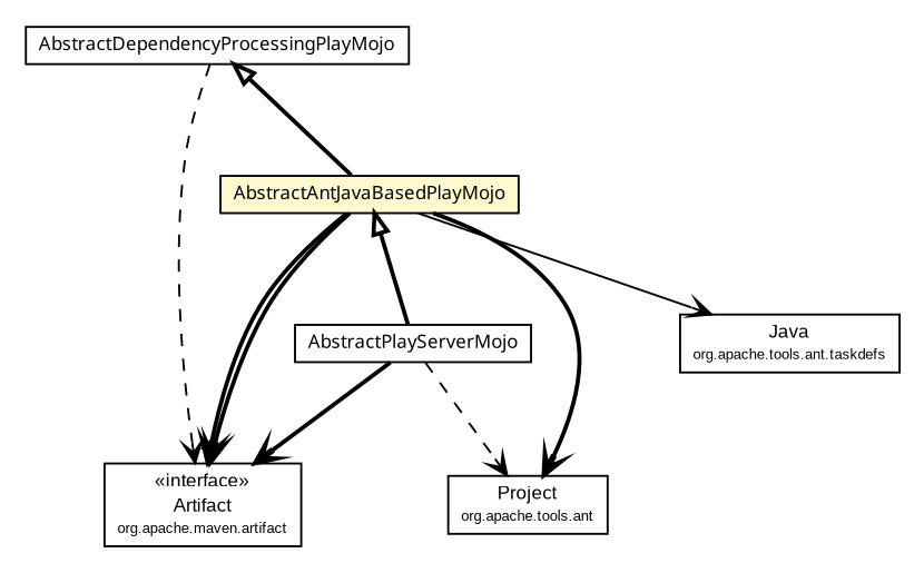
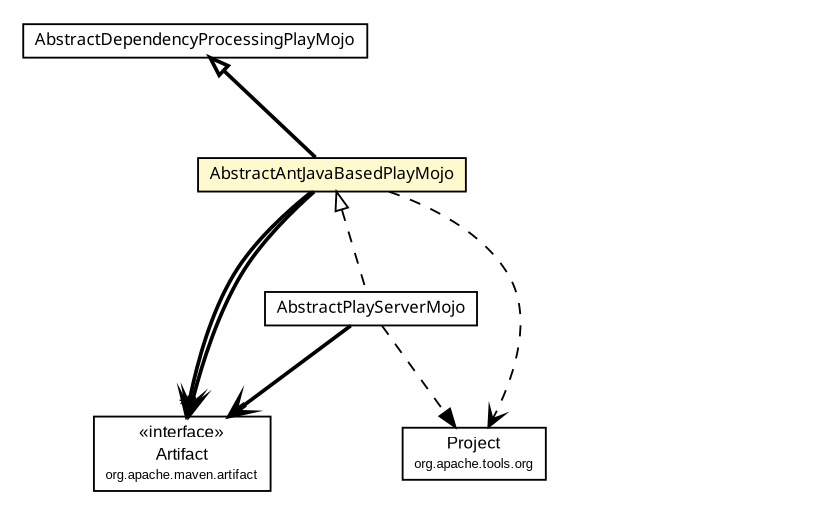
  digraph {
    node [fontcolor=black fontname=arial fontsize=9.0 shape=plaintext]
    edge [arrowhead=open color=black fontcolor=black fontname=arial fontsize=10.0 headport=p labelfontname=arial labelfontsize=10 style=bold tailport=p]
    n1 [label=<<table border="0" cellborder="1" cellspacing="0" cellpadding="2" port="p" href="./AbstractPlayServerMojo.html"> 		<tr><td><table border="0" cellspacing="0" cellpadding="1"> 			<tr><td><font face="ariali"> AbstractPlayServerMojo </font></td></tr> 		</table></td></tr> 		</table>>]
    n2 [label=<<table border="0" cellborder="1" cellspacing="0" cellpadding="2" port="p" href="http://maven.apache.org/ref/2.2.1/maven-artifact/apidocs/org/apache/maven/artifact/Artifact.html"> 		<tr><td><table border="0" cellspacing="0" cellpadding="1"> 			<tr><td> &laquo;interface&raquo; </td></tr> 			<tr><td> Artifact </td></tr> 			<tr><td><font point-size="7.0"> org.apache.maven.artifact </font></td></tr> 		</table></td></tr> 		</table>>]
-   n3 [label=<<table border="0" cellborder="1" cellspacing="0" cellpadding="2" port="p" href="http://maven-play-plugin.googlecode.com/svn/apidocs/org/apache/ant/ant/1.9.0/org/apache/tools/ant/Project.html"> 		<tr><td><table border="0" cellspacing="0" cellpadding="1"> 			<tr><td> Project </td></tr> 			<tr><td><font point-size="7.0"> org.apache.tools.ant </font></td></tr> 		</table></td></tr> 		</table>>]
-   n4 [label=<<table border="0" cellborder="1" cellspacing="0" cellpadding="2" port="p" href="http://maven-play-plugin.googlecode.com/svn/apidocs/org/apache/ant/ant/1.9.0/org/apache/tools/ant/taskdefs/Java.html"> 		<tr><td><table border="0" cellspacing="0" cellpadding="1"> 			<tr><td> Java </td></tr> 			<tr><td><font point-size="7.0"> org.apache.tools.ant.taskdefs </font></td></tr> 		</table></td></tr> 		</table>>]
+   n3 [label=<<table border="0" cellborder="1" cellspacing="0" cellpadding="2" port="p" href="http://maven-play-plugin.googlecode.com/svn/apidocs/org/apache/ant/ant/1.9.0/org/apache/tools/ant/Project.html"> 		<tr><td><table border="0" cellspacing="0" cellpadding="1"> 			<tr><td> Project </td></tr> 			<tr><td><font point-size="7.0"> org.apache.tools.org </font></td></tr> 		</table></td></tr> 		</table>>]
    n5 [label=<<table border="0" cellborder="1" cellspacing="0" cellpadding="2" port="p" href="./AbstractDependencyProcessingPlayMojo.html"> 		<tr><td><table border="0" cellspacing="0" cellpadding="1"> 			<tr><td><font face="ariali"> AbstractDependencyProcessingPlayMojo </font></td></tr> 		</table></td></tr> 		</table>>]
    n6 [label=<<table border="0" cellborder="1" cellspacing="0" cellpadding="2" port="p" bgcolor="lemonChiffon" href="./AbstractAntJavaBasedPlayMojo.html"> 		<tr><td><table border="0" cellspacing="0" cellpadding="1"> 			<tr><td><font face="ariali"> AbstractAntJavaBasedPlayMojo </font></td></tr> 		</table></td></tr> 		</table>>]
    n1 -> n2
-   n1 -> n3 [style=dashed]
-   n5 -> n2 [style=dashed]
+   n1 -> n3 [arrowhead=normal style=dashed]
    n5 -> n6 [arrowtail=empty dir=back fontsize=10 arrowhead="" color="" fontcolor=""]
-   n6 -> n1 [arrowtail=empty dir=back fontsize=10 arrowhead="" color="" fontcolor=""]
+   n6 -> n1 [arrowtail=empty dir=back fontsize=10 style=dashed arrowhead="" color="" fontcolor=""]
    n6 -> n2 [headlabel="*"]
    n6 -> n2
-   n6 -> n3
-   n6 -> n4 [style=solid]
+   n6 -> n3 [style=dashed]
  }
